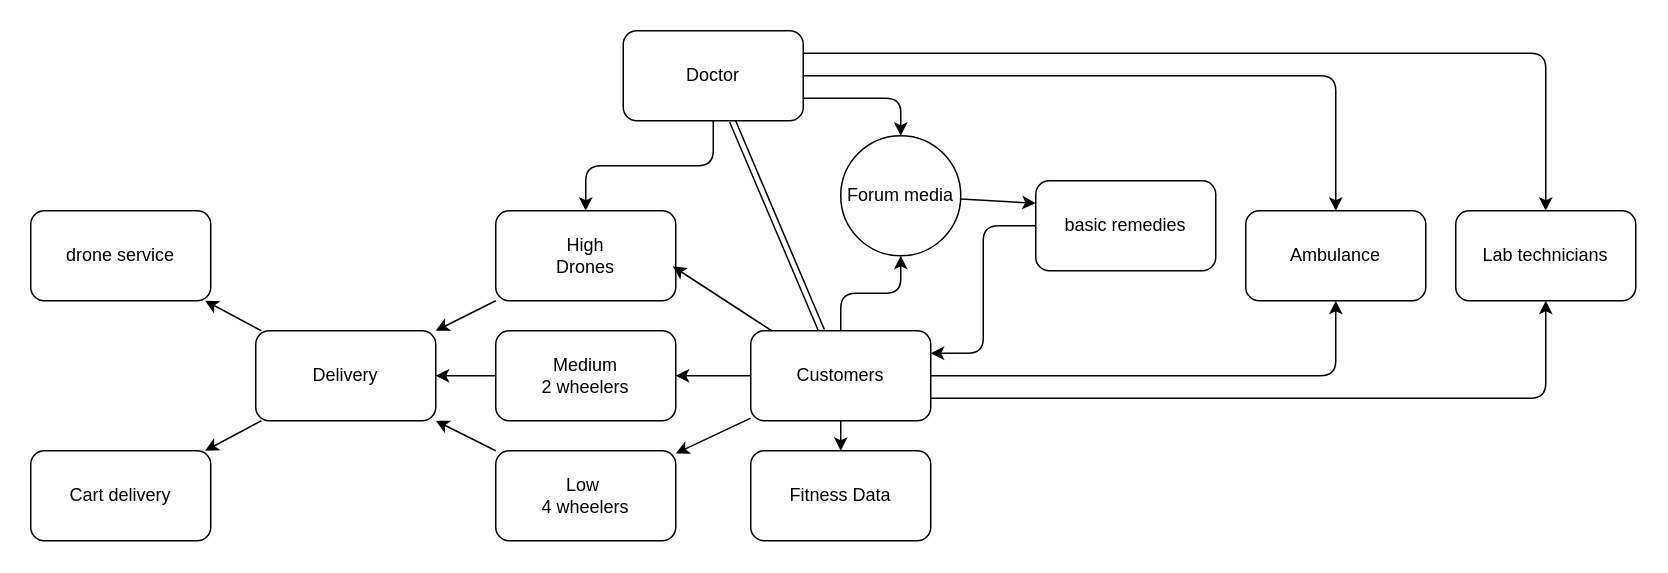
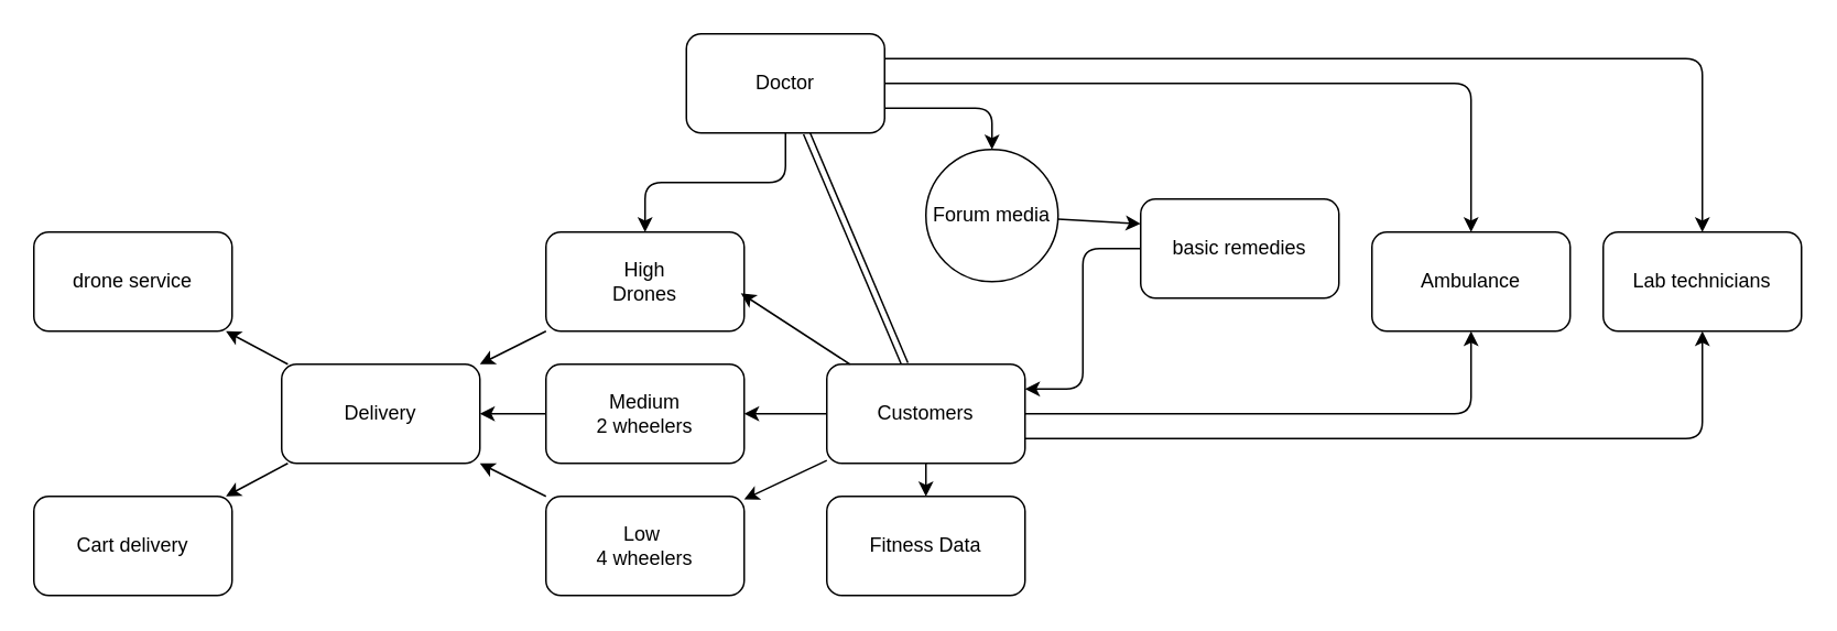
  <mxCell id="0" />
  <mxCell id="1" parent="0" />
  <mxCell id="2" style="edgeStyle=orthogonalEdgeStyle;html=1;entryX=0.5;entryY=1;entryDx=0;entryDy=0;" edge="1" parent="1" source="9" target="21"><mxGeometry relative="1" as="geometry" /></mxCell>
  <mxCell id="3" value="" style="edgeStyle=none;html=1;" edge="1" parent="1" source="9" target="13"><mxGeometry relative="1" as="geometry" /></mxCell>
  <mxCell id="4" value="" style="edgeStyle=none;html=1;" edge="1" parent="1" source="9" target="15"><mxGeometry relative="1" as="geometry" /></mxCell>
  <mxCell id="5" value="" style="edgeStyle=none;html=1;shape=link;" edge="1" parent="1" source="9" target="20"><mxGeometry relative="1" as="geometry" /></mxCell>
  <mxCell id="6" value="" style="edgeStyle=none;html=1;" edge="1" parent="1" source="9" target="26"><mxGeometry relative="1" as="geometry" /></mxCell>
- <mxCell id="7" value="" style="edgeStyle=orthogonalEdgeStyle;html=1;" edge="1" parent="1" source="9" target="28"><mxGeometry relative="1" as="geometry" /></mxCell>
  <mxCell id="8" value="" style="edgeStyle=orthogonalEdgeStyle;html=1;entryX=0.5;entryY=1;entryDx=0;entryDy=0;exitX=1;exitY=0.75;exitDx=0;exitDy=0;" edge="1" parent="1" source="9" target="31"><mxGeometry relative="1" as="geometry" /></mxCell>
  <mxCell id="9" value="Customers" style="rounded=1;whiteSpace=wrap;html=1;" vertex="1" parent="1"><mxGeometry x="500" y="220" width="120" height="60" as="geometry" /></mxCell>
  <mxCell id="10" style="edgeStyle=none;html=1;" edge="1" parent="1" source="11" target="24"><mxGeometry relative="1" as="geometry" /></mxCell>
  <mxCell id="11" value="High&lt;div&gt;Drones&lt;/div&gt;" style="rounded=1;whiteSpace=wrap;html=1;" vertex="1" parent="1"><mxGeometry x="330" y="140" width="120" height="60" as="geometry" /></mxCell>
  <mxCell id="12" style="edgeStyle=none;html=1;" edge="1" parent="1" source="13" target="24"><mxGeometry relative="1" as="geometry" /></mxCell>
  <mxCell id="13" value="Medium&lt;div&gt;2 wheelers&lt;/div&gt;" style="rounded=1;whiteSpace=wrap;html=1;" vertex="1" parent="1"><mxGeometry x="330" y="220" width="120" height="60" as="geometry" /></mxCell>
  <mxCell id="14" value="" style="edgeStyle=none;html=1;" edge="1" parent="1" source="15" target="24"><mxGeometry relative="1" as="geometry" /></mxCell>
  <mxCell id="15" value="Low&amp;nbsp;&lt;div&gt;4 wheelers&lt;/div&gt;" style="rounded=1;whiteSpace=wrap;html=1;" vertex="1" parent="1"><mxGeometry x="330" y="300" width="120" height="60" as="geometry" /></mxCell>
  <mxCell id="16" style="edgeStyle=orthogonalEdgeStyle;html=1;entryX=0.5;entryY=0;entryDx=0;entryDy=0;" edge="1" parent="1" source="20" target="21"><mxGeometry relative="1" as="geometry" /></mxCell>
  <mxCell id="17" value="" style="edgeStyle=orthogonalEdgeStyle;html=1;" edge="1" parent="1" source="20" target="11"><mxGeometry relative="1" as="geometry" /></mxCell>
  <mxCell id="18" value="" style="edgeStyle=orthogonalEdgeStyle;html=1;exitX=1;exitY=0.75;exitDx=0;exitDy=0;" edge="1" parent="1" source="20" target="28"><mxGeometry relative="1" as="geometry" /></mxCell>
  <mxCell id="19" value="" style="edgeStyle=orthogonalEdgeStyle;html=1;exitX=1;exitY=0.25;exitDx=0;exitDy=0;" edge="1" parent="1" source="20" target="31"><mxGeometry relative="1" as="geometry" /></mxCell>
  <mxCell id="20" value="Doctor" style="rounded=1;whiteSpace=wrap;html=1;" vertex="1" parent="1"><mxGeometry x="415" y="20" width="120" height="60" as="geometry" /></mxCell>
  <mxCell id="21" value="Ambulance" style="rounded=1;whiteSpace=wrap;html=1;" vertex="1" parent="1"><mxGeometry x="830" y="140" width="120" height="60" as="geometry" /></mxCell>
  <mxCell id="22" value="" style="edgeStyle=none;html=1;" edge="1" parent="1" source="24" target="32"><mxGeometry relative="1" as="geometry" /></mxCell>
  <mxCell id="23" value="" style="edgeStyle=none;html=1;" edge="1" parent="1" source="24" target="33"><mxGeometry relative="1" as="geometry" /></mxCell>
  <mxCell id="24" value="Delivery" style="rounded=1;whiteSpace=wrap;html=1;" vertex="1" parent="1"><mxGeometry x="170" y="220" width="120" height="60" as="geometry" /></mxCell>
  <mxCell id="25" style="edgeStyle=none;html=1;entryX=0.983;entryY=0.617;entryDx=0;entryDy=0;entryPerimeter=0;" edge="1" parent="1" source="9" target="11"><mxGeometry relative="1" as="geometry" /></mxCell>
  <mxCell id="26" value="Fitness Data" style="rounded=1;whiteSpace=wrap;html=1;" vertex="1" parent="1"><mxGeometry x="500" y="300" width="120" height="60" as="geometry" /></mxCell>
  <mxCell id="27" value="" style="edgeStyle=none;html=1;entryX=0;entryY=0.25;entryDx=0;entryDy=0;" edge="1" parent="1" source="28" target="30"><mxGeometry relative="1" as="geometry" /></mxCell>
  <mxCell id="28" value="Forum media" style="ellipse;whiteSpace=wrap;html=1;aspect=fixed;" vertex="1" parent="1"><mxGeometry x="560" y="90" width="80" height="80" as="geometry" /></mxCell>
  <mxCell id="29" value="" style="edgeStyle=orthogonalEdgeStyle;html=1;entryX=1;entryY=0.25;entryDx=0;entryDy=0;" edge="1" parent="1" source="30" target="9"><mxGeometry relative="1" as="geometry" /></mxCell>
  <mxCell id="30" value="basic remedies" style="rounded=1;whiteSpace=wrap;html=1;" vertex="1" parent="1"><mxGeometry x="690" y="120" width="120" height="60" as="geometry" /></mxCell>
  <mxCell id="31" value="Lab technicians" style="rounded=1;whiteSpace=wrap;html=1;" vertex="1" parent="1"><mxGeometry x="970" y="140" width="120" height="60" as="geometry" /></mxCell>
  <mxCell id="32" value="drone service" style="rounded=1;whiteSpace=wrap;html=1;" vertex="1" parent="1"><mxGeometry x="20" y="140" width="120" height="60" as="geometry" /></mxCell>
  <mxCell id="33" value="Cart delivery" style="rounded=1;whiteSpace=wrap;html=1;" vertex="1" parent="1"><mxGeometry x="20" y="300" width="120" height="60" as="geometry" /></mxCell>
